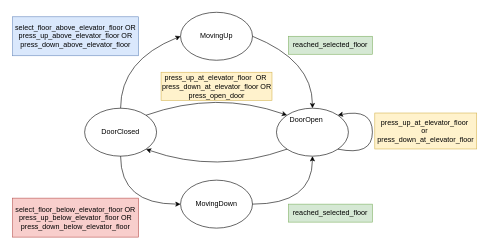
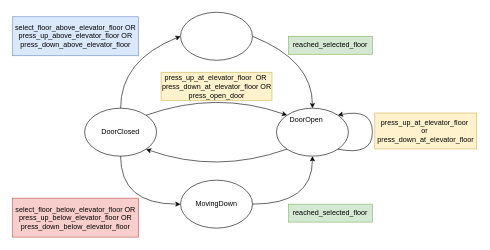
  <mxCell id="0" />
  <mxCell id="1" parent="0" />
  <mxCell id="2" value="" style="ellipse;whiteSpace=wrap;html=1;" vertex="1" parent="1"><mxGeometry x="140" y="180" width="120" height="80" as="geometry" /></mxCell>
  <mxCell id="3" value="" style="ellipse;whiteSpace=wrap;html=1;" vertex="1" parent="1"><mxGeometry x="460" y="180" width="120" height="80" as="geometry" /></mxCell>
  <mxCell id="4" value="" style="ellipse;whiteSpace=wrap;html=1;" vertex="1" parent="1"><mxGeometry x="300" y="20" width="120" height="80" as="geometry" /></mxCell>
  <mxCell id="5" value="" style="ellipse;whiteSpace=wrap;html=1;" vertex="1" parent="1"><mxGeometry x="300" y="300" width="120" height="80" as="geometry" /></mxCell>
  <mxCell id="6" value="DoorClosed" style="text;html=1;align=center;verticalAlign=middle;whiteSpace=wrap;rounded=0;" vertex="1" parent="1"><mxGeometry x="170" y="205" width="60" height="30" as="geometry" /></mxCell>
  <mxCell id="7" value="DoorOpen" style="text;html=1;align=center;verticalAlign=middle;whiteSpace=wrap;rounded=0;" vertex="1" parent="1"><mxGeometry x="480" y="185" width="60" height="30" as="geometry" /></mxCell>
- <mxCell id="8" value="MovingUp" style="text;html=1;align=center;verticalAlign=middle;whiteSpace=wrap;rounded=0;" vertex="1" parent="1"><mxGeometry x="330" y="45" width="60" height="30" as="geometry" /></mxCell>
  <mxCell id="9" value="MovingDown" style="text;html=1;align=center;verticalAlign=middle;whiteSpace=wrap;rounded=0;" vertex="1" parent="1"><mxGeometry x="330" y="325" width="60" height="30" as="geometry" /></mxCell>
  <mxCell id="10" value="" style="endArrow=classic;html=1;rounded=0;exitX=1;exitY=0;exitDx=0;exitDy=0;entryX=0;entryY=0;entryDx=0;entryDy=0;curved=1;" edge="1" parent="1" source="2" target="3"><mxGeometry width="50" height="50" relative="1" as="geometry"><mxPoint x="220" y="290" as="sourcePoint" /><mxPoint x="270" y="240" as="targetPoint" /><Array as="points"><mxPoint x="360" y="150" /></Array></mxGeometry></mxCell>
  <mxCell id="11" value="" style="endArrow=classic;html=1;rounded=0;exitX=0;exitY=1;exitDx=0;exitDy=0;entryX=1;entryY=1;entryDx=0;entryDy=0;curved=1;" edge="1" parent="1" source="3" target="2"><mxGeometry width="50" height="50" relative="1" as="geometry"><mxPoint x="220" y="290" as="sourcePoint" /><mxPoint x="270" y="240" as="targetPoint" /><Array as="points"><mxPoint x="360" y="290" /></Array></mxGeometry></mxCell>
  <mxCell id="12" value="" style="endArrow=classic;html=1;rounded=0;exitX=0.5;exitY=1;exitDx=0;exitDy=0;entryX=0;entryY=0.5;entryDx=0;entryDy=0;curved=1;" edge="1" parent="1" source="2" target="5"><mxGeometry width="50" height="50" relative="1" as="geometry"><mxPoint x="220" y="290" as="sourcePoint" /><mxPoint x="270" y="240" as="targetPoint" /><Array as="points"><mxPoint x="200" y="340" /></Array></mxGeometry></mxCell>
  <mxCell id="13" value="" style="endArrow=classic;html=1;rounded=0;exitX=1;exitY=0.5;exitDx=0;exitDy=0;entryX=0.5;entryY=1;entryDx=0;entryDy=0;curved=1;" edge="1" parent="1" source="5" target="3"><mxGeometry width="50" height="50" relative="1" as="geometry"><mxPoint x="220" y="290" as="sourcePoint" /><mxPoint x="270" y="240" as="targetPoint" /><Array as="points"><mxPoint x="520" y="340" /></Array></mxGeometry></mxCell>
  <mxCell id="14" value="" style="endArrow=classic;html=1;rounded=0;exitX=0.5;exitY=0;exitDx=0;exitDy=0;entryX=0;entryY=0.5;entryDx=0;entryDy=0;curved=1;" edge="1" parent="1" source="2" target="4"><mxGeometry width="50" height="50" relative="1" as="geometry"><mxPoint x="220" y="290" as="sourcePoint" /><mxPoint x="270" y="240" as="targetPoint" /><Array as="points"><mxPoint x="200" y="100" /></Array></mxGeometry></mxCell>
  <mxCell id="15" value="" style="endArrow=classic;html=1;rounded=0;exitX=1;exitY=0.5;exitDx=0;exitDy=0;entryX=0.5;entryY=0;entryDx=0;entryDy=0;curved=1;" edge="1" parent="1" source="4" target="3"><mxGeometry width="50" height="50" relative="1" as="geometry"><mxPoint x="220" y="290" as="sourcePoint" /><mxPoint x="270" y="240" as="targetPoint" /><Array as="points"><mxPoint x="520" y="100" /></Array></mxGeometry></mxCell>
  <mxCell id="16" value="" style="endArrow=classic;html=1;rounded=0;exitX=1;exitY=1;exitDx=0;exitDy=0;entryX=1;entryY=0;entryDx=0;entryDy=0;curved=1;" edge="1" parent="1" source="3" target="3"><mxGeometry width="50" height="50" relative="1" as="geometry"><mxPoint x="589.996" y="236.564" as="sourcePoint" /><mxPoint x="589.996" y="179.996" as="targetPoint" /><Array as="points"><mxPoint x="620" y="260" /><mxPoint x="620" y="180" /></Array></mxGeometry></mxCell>
  <mxCell id="17" value="press_up_at_elevator_floor&amp;nbsp;&amp;nbsp;&lt;span style=&quot;background-color: initial;&quot;&gt;OR&amp;nbsp;&lt;/span&gt;&lt;div&gt;press_down_at_elevator_floor OR&lt;/div&gt;&lt;div&gt;press_open_door&lt;/div&gt;" style="text;html=1;align=center;verticalAlign=middle;whiteSpace=wrap;rounded=0;fillColor=#fff2cc;strokeColor=#d6b656;" vertex="1" parent="1"><mxGeometry x="267.5" y="120" width="185" height="47" as="geometry" /></mxCell>
  <mxCell id="18" value="press_up_at_elevator_floor&amp;nbsp;&lt;div&gt;or&amp;nbsp;&lt;/div&gt;&lt;div&gt;press_down_at_elevator_floor&lt;/div&gt;" style="text;html=1;align=center;verticalAlign=middle;whiteSpace=wrap;rounded=0;fillColor=#fff2cc;strokeColor=#d6b656;" vertex="1" parent="1"><mxGeometry x="624" y="188" width="170" height="60" as="geometry" /></mxCell>
  <mxCell id="19" value="reached_selected_floor" style="text;html=1;align=center;verticalAlign=middle;whiteSpace=wrap;rounded=0;fillColor=#d5e8d4;strokeColor=#82b366;" vertex="1" parent="1"><mxGeometry x="480" y="60" width="140" height="30" as="geometry" /></mxCell>
  <mxCell id="20" value="reached_selected_floor" style="text;html=1;align=center;verticalAlign=middle;whiteSpace=wrap;rounded=0;fillColor=#d5e8d4;strokeColor=#82b366;" vertex="1" parent="1"><mxGeometry x="480" y="340" width="140" height="30" as="geometry" /></mxCell>
  <mxCell id="21" value="select_floor_above_elevator_floor OR press_up_above_elevator_floor OR press_down_above_elevator_floor" style="text;html=1;align=center;verticalAlign=middle;whiteSpace=wrap;rounded=0;fillColor=#dae8fc;strokeColor=#6c8ebf;" vertex="1" parent="1"><mxGeometry x="20" y="27.5" width="210" height="65" as="geometry" /></mxCell>
  <mxCell id="22" value="select_floor_below_elevator_floor OR press_up_below_elevator_floor OR press_down_below_elevator_floor" style="text;html=1;align=center;verticalAlign=middle;whiteSpace=wrap;rounded=0;fillColor=#f8cecc;strokeColor=#b85450;" vertex="1" parent="1"><mxGeometry x="20" y="330" width="210" height="65" as="geometry" /></mxCell>
